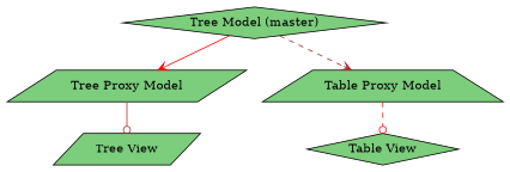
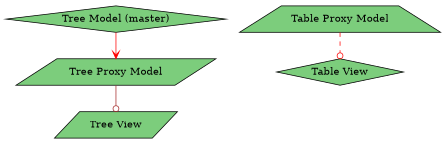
  digraph {
    node [fillcolor=PaleGreen3 shape=diamond style=filled]
    edge [arrowhead=vee color=red style=solid]
    n1 [label="Tree Model (master)"]
    n2 [label="Tree Proxy Model" shape=parallelogram]
    n3 [label="Table Proxy Model" shape=trapezium]
    n4 [label="Tree View" shape=parallelogram]
    n5 [label="Table View"]
    n1 -> n2
-   n1 -> n3 [color=brown style=dashed]
    n2 -> n4 [arrowhead=odot color=brown]
    n3 -> n5 [arrowhead=odot style=dashed]
  }
